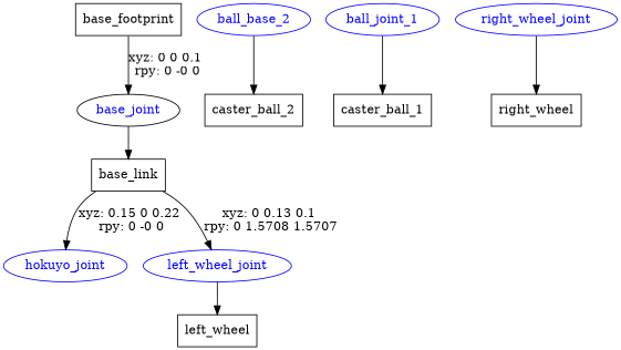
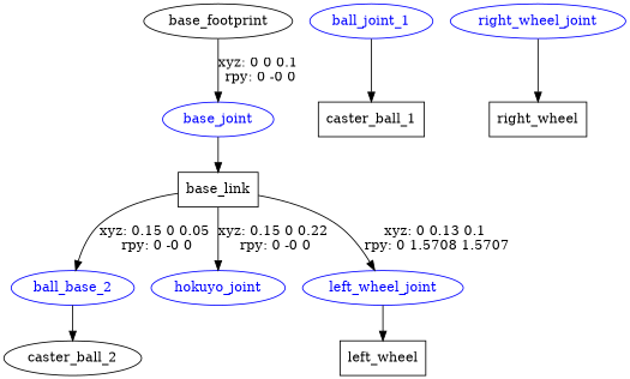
  digraph {
    node [shape=box]
-   n1 [label=base_footprint]
-   base_joint [color=black fontcolor=blue shape=ellipse]
+   n1 [label=base_footprint shape=ellipse]
+   base_joint [color=blue fontcolor=blue shape=ellipse]
    n3 [label=base_link]
    n4 [color=blue fontcolor=blue label=ball_base_2 shape=ellipse]
    hokuyo_joint [color=blue fontcolor=blue shape=ellipse]
    left_wheel_joint [color=blue fontcolor=blue shape=ellipse]
    ball_joint_1 [color=blue fontcolor=blue shape=ellipse]
    n8 [label=caster_ball_1]
-   n9 [label=caster_ball_2]
+   n9 [label=caster_ball_2 shape=ellipse]
    n10 [label=left_wheel]
    right_wheel_joint [color=blue fontcolor=blue shape=ellipse]
    n12 [label=right_wheel]
    n1 -> base_joint [label="xyz: 0 0 0.1 \nrpy: 0 -0 0"]
    base_joint -> n3
+   n3 -> n4 [label="xyz: 0.15 0 0.05 \nrpy: 0 -0 0"]
    n3 -> hokuyo_joint [label="xyz: 0.15 0 0.22 \nrpy: 0 -0 0"]
    n3 -> left_wheel_joint [label="xyz: 0 0.13 0.1 \nrpy: 0 1.5708 1.5707"]
    n4 -> n9
    left_wheel_joint -> n10
    ball_joint_1 -> n8
    right_wheel_joint -> n12
  }
